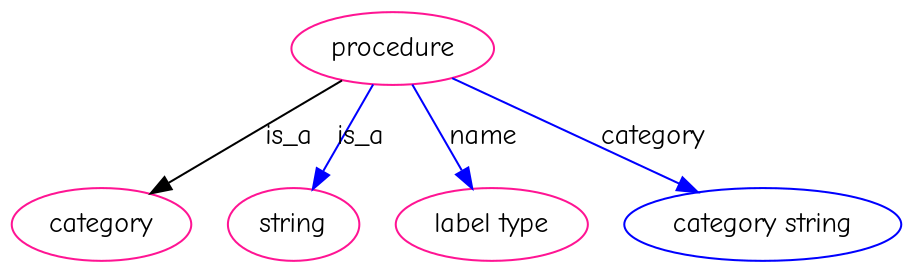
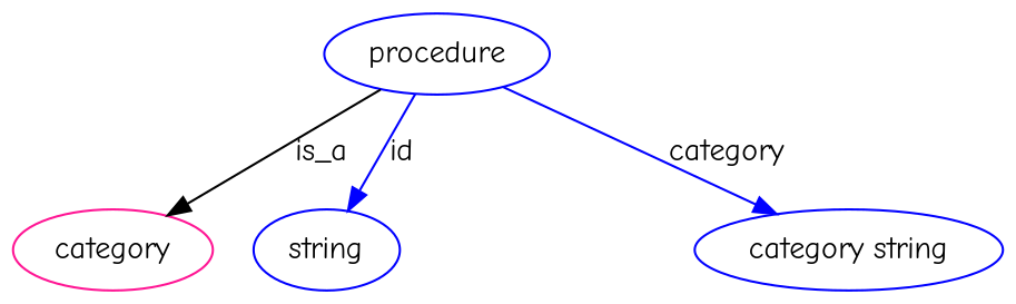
  digraph {
    fontname="Comic Neue"
    node [color=deeppink fontname="Comic Neue"]
    edge [fontname="Comic Neue" color=blue style=solid]
-   n1 [height=0.5 label=procedure width=1.2818]
+   n1 [color=blue height=0.5 label=procedure width=1.2818]
    n2 [height=0.5 label=category width=1.2277]
-   n3 [height=0.5 label=string width=0.84854]
-   n4 [height=0.5 label="label type" width=1.2638]
+   n3 [color=blue height=0.5 label=string width=0.84854]
    n5 [color=blue height=0.5 label="category string" width=1.6249]
    n1 -> n2 [label=is_a color="" style=""]
-   n1 -> n3 [label=is_a]
-   n1 -> n4 [label=name]
+   n1 -> n3 [label=id]
    n1 -> n5 [label=category]
  }
